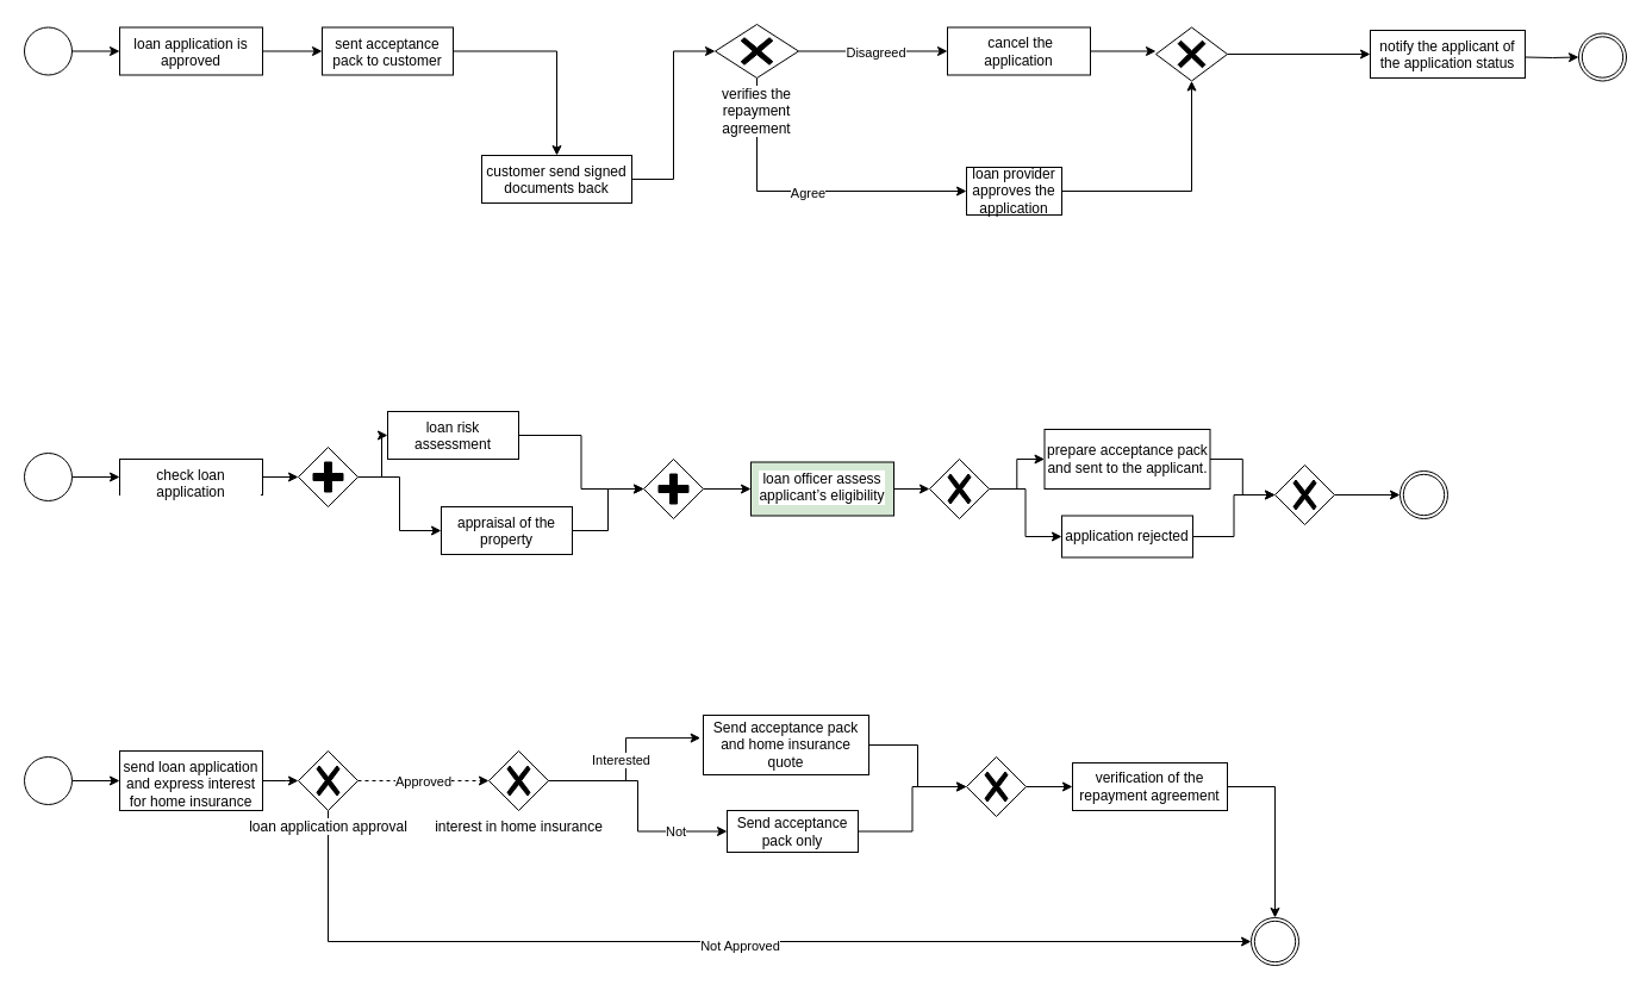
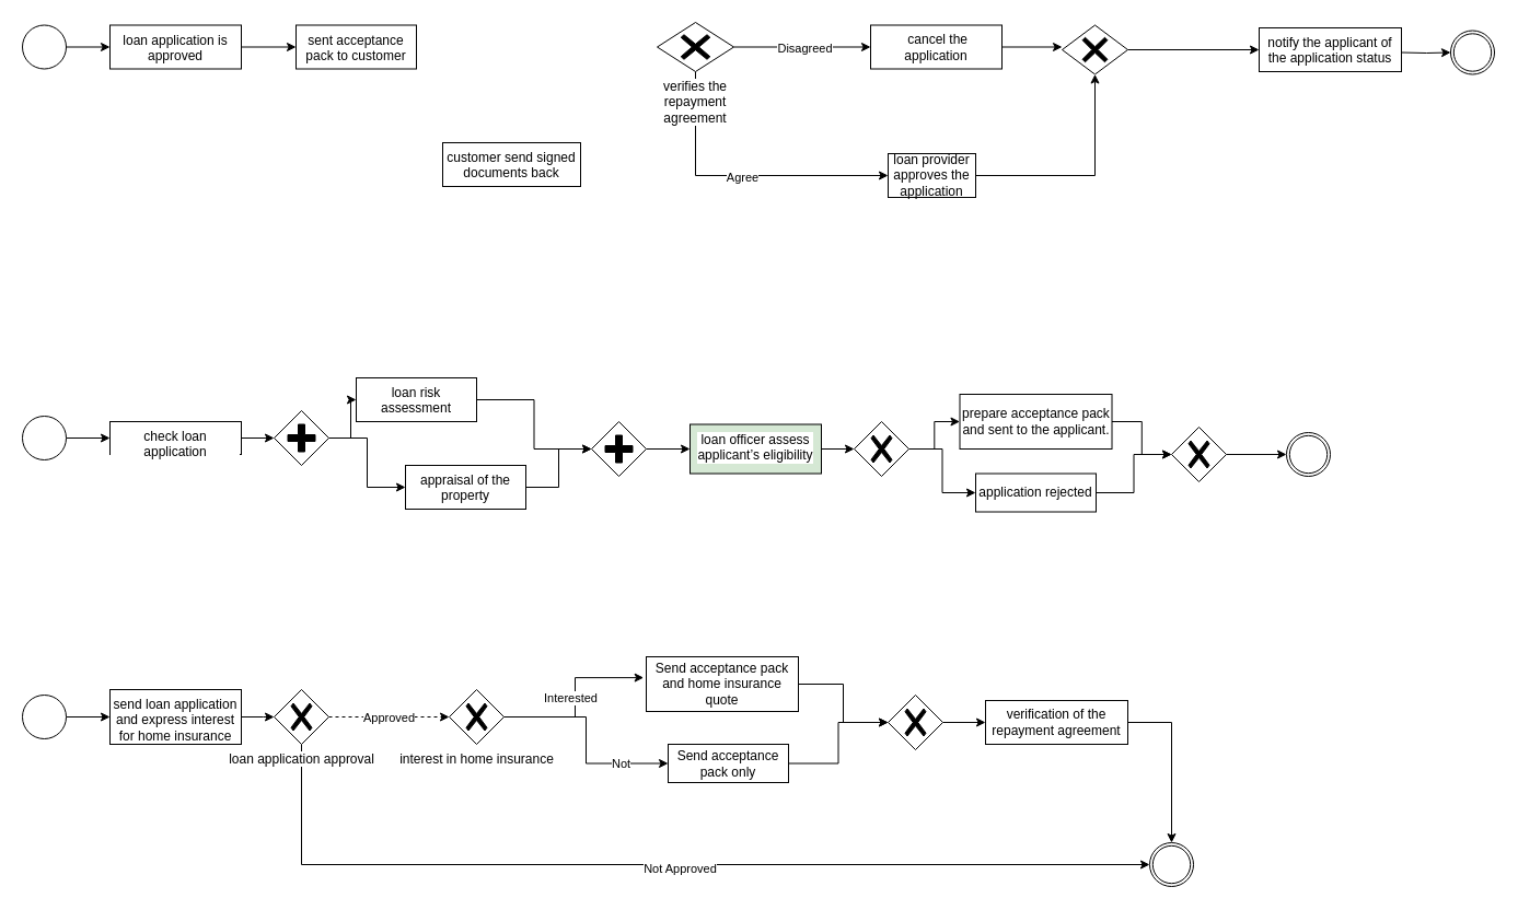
  <mxCell id="0" />
  <mxCell id="1" parent="0" />
  <mxCell id="2" value="" style="edgeStyle=orthogonalEdgeStyle;rounded=0;orthogonalLoop=1;jettySize=auto;html=1;" edge="1" parent="1" source="3" target="5"><mxGeometry relative="1" as="geometry" /></mxCell>
  <mxCell id="3" value="" style="points=[[0.145,0.145,0],[0.5,0,0],[0.855,0.145,0],[1,0.5,0],[0.855,0.855,0],[0.5,1,0],[0.145,0.855,0],[0,0.5,0]];shape=mxgraph.bpmn.event;html=1;verticalLabelPosition=bottom;labelBackgroundColor=#ffffff;verticalAlign=top;align=center;perimeter=ellipsePerimeter;outlineConnect=0;aspect=fixed;outline=standard;symbol=general;" vertex="1" parent="1"><mxGeometry x="20" y="22.5" width="40" height="40" as="geometry" /></mxCell>
  <mxCell id="4" value="" style="edgeStyle=orthogonalEdgeStyle;rounded=0;orthogonalLoop=1;jettySize=auto;html=1;" edge="1" parent="1" source="5" target="7"><mxGeometry relative="1" as="geometry" /></mxCell>
  <mxCell id="5" value="loan application is approved" style="whiteSpace=wrap;html=1;verticalAlign=top;labelBackgroundColor=#ffffff;" vertex="1" parent="1"><mxGeometry x="100" y="22.5" width="120" height="40" as="geometry" /></mxCell>
- <mxCell id="6" value="" style="edgeStyle=orthogonalEdgeStyle;rounded=0;orthogonalLoop=1;jettySize=auto;html=1;" edge="1" parent="1" source="7" target="9"><mxGeometry relative="1" as="geometry" /></mxCell>
  <mxCell id="7" value="sent acceptance pack to customer" style="whiteSpace=wrap;html=1;verticalAlign=top;labelBackgroundColor=#ffffff;" vertex="1" parent="1"><mxGeometry x="270" y="22.5" width="110" height="40" as="geometry" /></mxCell>
- <mxCell id="8" value="" style="edgeStyle=orthogonalEdgeStyle;rounded=0;orthogonalLoop=1;jettySize=auto;html=1;entryX=0;entryY=0.5;entryDx=0;entryDy=0;entryPerimeter=0;" edge="1" parent="1" source="9" target="18"><mxGeometry relative="1" as="geometry"><mxPoint x="577.5" y="42.5" as="targetPoint" /></mxGeometry></mxCell>
  <mxCell id="9" value="customer send signed documents back " style="whiteSpace=wrap;html=1;verticalAlign=top;labelBackgroundColor=#ffffff;" vertex="1" parent="1"><mxGeometry x="404" y="130" width="126" height="40" as="geometry" /></mxCell>
  <mxCell id="10" style="edgeStyle=orthogonalEdgeStyle;rounded=0;orthogonalLoop=1;jettySize=auto;html=1;entryX=0;entryY=0.5;entryDx=0;entryDy=0;" edge="1" parent="1" source="11"><mxGeometry relative="1" as="geometry"><mxPoint x="970" y="42.5" as="targetPoint" /></mxGeometry></mxCell>
  <mxCell id="11" value="&amp;nbsp;cancel the application" style="rounded=0;whiteSpace=wrap;html=1;" vertex="1" parent="1"><mxGeometry x="795" y="22.5" width="120" height="40" as="geometry" /></mxCell>
  <mxCell id="12" style="edgeStyle=orthogonalEdgeStyle;rounded=0;orthogonalLoop=1;jettySize=auto;html=1;entryX=0.5;entryY=1;entryDx=0;entryDy=0;" edge="1" parent="1" source="13" target="23"><mxGeometry relative="1" as="geometry" /></mxCell>
  <mxCell id="13" value="loan provider approves the application" style="rounded=0;whiteSpace=wrap;html=1;" vertex="1" parent="1"><mxGeometry x="811" y="140" width="80" height="40" as="geometry" /></mxCell>
  <mxCell id="14" style="edgeStyle=orthogonalEdgeStyle;rounded=0;orthogonalLoop=1;jettySize=auto;html=1;entryX=0;entryY=0.5;entryDx=0;entryDy=0;" edge="1" parent="1" source="18" target="11"><mxGeometry relative="1" as="geometry" /></mxCell>
  <mxCell id="15" value="Disagreed" style="edgeLabel;html=1;align=center;verticalAlign=middle;resizable=0;points=[];" vertex="1" connectable="0" parent="14"><mxGeometry x="0.016" y="-1" relative="1" as="geometry"><mxPoint as="offset" /></mxGeometry></mxCell>
  <mxCell id="16" style="edgeStyle=orthogonalEdgeStyle;rounded=0;orthogonalLoop=1;jettySize=auto;html=1;entryX=0;entryY=0.5;entryDx=0;entryDy=0;exitX=0.5;exitY=1;exitDx=0;exitDy=0;" edge="1" parent="1" source="18" target="13"><mxGeometry relative="1" as="geometry"><mxPoint x="590" y="-70" as="targetPoint" /></mxGeometry></mxCell>
  <mxCell id="17" value="Agree" style="edgeLabel;html=1;align=center;verticalAlign=middle;resizable=0;points=[];" vertex="1" connectable="0" parent="16"><mxGeometry x="0.005" y="-1" relative="1" as="geometry"><mxPoint x="1" as="offset" /></mxGeometry></mxCell>
  <mxCell id="18" value="verifies the repayment agreement" style="whiteSpace=wrap;html=1;points=[[0.25,0.25,0],[0.5,0,0],[0.75,0.25,0],[1,0.5,0],[0.75,0.75,0],[0.5,1,0],[0.25,0.75,0],[0,0.5,0]];shape=mxgraph.bpmn.gateway2;verticalLabelPosition=bottom;labelBackgroundColor=#ffffff;verticalAlign=top;perimeter=rhombusPerimeter;outlineConnect=0;outline=none;symbol=none;gwType=exclusive;" vertex="1" parent="1"><mxGeometry x="600" y="20" width="70" height="45" as="geometry" /></mxCell>
  <mxCell id="19" value="" style="points=[[0.145,0.145,0],[0.5,0,0],[0.855,0.145,0],[1,0.5,0],[0.855,0.855,0],[0.5,1,0],[0.145,0.855,0],[0,0.5,0]];shape=mxgraph.bpmn.event;html=1;verticalLabelPosition=bottom;labelBackgroundColor=#ffffff;verticalAlign=top;align=center;perimeter=ellipsePerimeter;outlineConnect=0;aspect=fixed;outline=throwing;symbol=general;" vertex="1" parent="1"><mxGeometry x="1325" y="27.5" width="40" height="40" as="geometry" /></mxCell>
  <mxCell id="20" value="notify the applicant of the application status" style="whiteSpace=wrap;html=1;verticalAlign=top;labelBackgroundColor=#ffffff;" vertex="1" parent="1"><mxGeometry x="1150" y="25" width="130" height="40" as="geometry" /></mxCell>
  <mxCell id="21" style="edgeStyle=orthogonalEdgeStyle;rounded=0;orthogonalLoop=1;jettySize=auto;html=1;entryX=0;entryY=0.5;entryDx=0;entryDy=0;entryPerimeter=0;" edge="1" parent="1" target="19"><mxGeometry relative="1" as="geometry"><mxPoint x="1280" y="47.5" as="sourcePoint" /></mxGeometry></mxCell>
  <mxCell id="22" value="" style="edgeStyle=orthogonalEdgeStyle;rounded=0;orthogonalLoop=1;jettySize=auto;html=1;" edge="1" parent="1" source="23" target="20"><mxGeometry relative="1" as="geometry" /></mxCell>
  <mxCell id="23" value="" style="whiteSpace=wrap;html=1;points=[[0.25,0.25,0],[0.5,0,0],[0.75,0.25,0],[1,0.5,0],[0.75,0.75,0],[0.5,1,0],[0.25,0.75,0],[0,0.5,0]];shape=mxgraph.bpmn.gateway2;verticalLabelPosition=bottom;labelBackgroundColor=#ffffff;verticalAlign=top;perimeter=rhombusPerimeter;outlineConnect=0;outline=none;symbol=none;gwType=exclusive;" vertex="1" parent="1"><mxGeometry x="970" y="22.5" width="60" height="45" as="geometry" /></mxCell>
  <mxCell id="24" value="" style="edgeStyle=orthogonalEdgeStyle;rounded=0;orthogonalLoop=1;jettySize=auto;html=1;" edge="1" parent="1" source="25" target="26"><mxGeometry relative="1" as="geometry" /></mxCell>
  <mxCell id="25" value="" style="points=[[0.145,0.145,0],[0.5,0,0],[0.855,0.145,0],[1,0.5,0],[0.855,0.855,0],[0.5,1,0],[0.145,0.855,0],[0,0.5,0]];shape=mxgraph.bpmn.event;html=1;verticalLabelPosition=bottom;labelBackgroundColor=#ffffff;verticalAlign=top;align=center;perimeter=ellipsePerimeter;outlineConnect=0;aspect=fixed;outline=standard;symbol=general;" vertex="1" parent="1"><mxGeometry x="20" y="380" width="40" height="40" as="geometry" /></mxCell>
  <mxCell id="26" value="check loan application " style="whiteSpace=wrap;html=1;verticalAlign=top;labelBackgroundColor=#ffffff;" vertex="1" parent="1"><mxGeometry x="100" y="385" width="120" height="30" as="geometry" /></mxCell>
  <mxCell id="27" style="edgeStyle=orthogonalEdgeStyle;rounded=0;orthogonalLoop=1;jettySize=auto;html=1;entryX=0;entryY=0.5;entryDx=0;entryDy=0;" edge="1" parent="1" source="29" target="31"><mxGeometry relative="1" as="geometry"><mxPoint x="330" y="340" as="targetPoint" /></mxGeometry></mxCell>
  <mxCell id="28" style="edgeStyle=orthogonalEdgeStyle;rounded=0;orthogonalLoop=1;jettySize=auto;html=1;entryX=0;entryY=0.5;entryDx=0;entryDy=0;" edge="1" parent="1" source="29" target="32"><mxGeometry relative="1" as="geometry"><mxPoint x="300" y="500" as="targetPoint" /></mxGeometry></mxCell>
  <mxCell id="29" value="" style="points=[[0.25,0.25,0],[0.5,0,0],[0.75,0.25,0],[1,0.5,0],[0.75,0.75,0],[0.5,1,0],[0.25,0.75,0],[0,0.5,0]];shape=mxgraph.bpmn.gateway2;html=1;verticalLabelPosition=bottom;labelBackgroundColor=#ffffff;verticalAlign=top;align=center;perimeter=rhombusPerimeter;outlineConnect=0;outline=none;symbol=none;gwType=parallel;" vertex="1" parent="1"><mxGeometry x="250" y="375" width="50" height="50" as="geometry" /></mxCell>
  <mxCell id="30" style="edgeStyle=orthogonalEdgeStyle;rounded=0;orthogonalLoop=1;jettySize=auto;html=1;entryX=0;entryY=0.5;entryDx=0;entryDy=0;entryPerimeter=0;" edge="1" parent="1" source="26" target="29"><mxGeometry relative="1" as="geometry" /></mxCell>
  <mxCell id="31" value="loan risk assessment" style="whiteSpace=wrap;html=1;verticalAlign=top;labelBackgroundColor=#ffffff;" vertex="1" parent="1"><mxGeometry x="325" y="345" width="110" height="40" as="geometry" /></mxCell>
  <mxCell id="32" value="appraisal of the property" style="whiteSpace=wrap;html=1;verticalAlign=top;labelBackgroundColor=#ffffff;" vertex="1" parent="1"><mxGeometry x="370" y="425" width="110" height="40" as="geometry" /></mxCell>
  <mxCell id="33" style="edgeStyle=orthogonalEdgeStyle;rounded=0;orthogonalLoop=1;jettySize=auto;html=1;" edge="1" parent="1" source="34" target="38"><mxGeometry relative="1" as="geometry" /></mxCell>
  <mxCell id="34" value="" style="points=[[0.25,0.25,0],[0.5,0,0],[0.75,0.25,0],[1,0.5,0],[0.75,0.75,0],[0.5,1,0],[0.25,0.75,0],[0,0.5,0]];shape=mxgraph.bpmn.gateway2;html=1;verticalLabelPosition=bottom;labelBackgroundColor=#ffffff;verticalAlign=top;align=center;perimeter=rhombusPerimeter;outlineConnect=0;outline=none;symbol=none;gwType=parallel;" vertex="1" parent="1"><mxGeometry x="540" y="385" width="50" height="50" as="geometry" /></mxCell>
  <mxCell id="35" style="edgeStyle=orthogonalEdgeStyle;rounded=0;orthogonalLoop=1;jettySize=auto;html=1;entryX=0;entryY=0.5;entryDx=0;entryDy=0;entryPerimeter=0;" edge="1" parent="1" source="31" target="34"><mxGeometry relative="1" as="geometry" /></mxCell>
  <mxCell id="36" style="edgeStyle=orthogonalEdgeStyle;rounded=0;orthogonalLoop=1;jettySize=auto;html=1;entryX=0;entryY=0.5;entryDx=0;entryDy=0;entryPerimeter=0;" edge="1" parent="1" source="32" target="34"><mxGeometry relative="1" as="geometry" /></mxCell>
  <mxCell id="37" style="edgeStyle=orthogonalEdgeStyle;rounded=0;orthogonalLoop=1;jettySize=auto;html=1;" edge="1" parent="1" source="38" target="41"><mxGeometry relative="1" as="geometry" /></mxCell>
  <mxCell id="38" value="loan officer assess &lt;br&gt;applicant’s eligibility" style="whiteSpace=wrap;html=1;verticalAlign=top;labelBackgroundColor=#ffffff;fillColor=#d5e8d4;" vertex="1" parent="1"><mxGeometry x="630" y="387.5" width="120" height="45" as="geometry" /></mxCell>
  <mxCell id="39" style="edgeStyle=orthogonalEdgeStyle;rounded=0;orthogonalLoop=1;jettySize=auto;html=1;entryX=0;entryY=0.5;entryDx=0;entryDy=0;" edge="1" parent="1" source="41" target="43"><mxGeometry relative="1" as="geometry" /></mxCell>
  <mxCell id="40" style="edgeStyle=orthogonalEdgeStyle;rounded=0;orthogonalLoop=1;jettySize=auto;html=1;entryX=0;entryY=0.5;entryDx=0;entryDy=0;" edge="1" parent="1" source="41" target="44"><mxGeometry relative="1" as="geometry" /></mxCell>
  <mxCell id="41" value="" style="points=[[0.25,0.25,0],[0.5,0,0],[0.75,0.25,0],[1,0.5,0],[0.75,0.75,0],[0.5,1,0],[0.25,0.75,0],[0,0.5,0]];shape=mxgraph.bpmn.gateway2;html=1;verticalLabelPosition=bottom;labelBackgroundColor=#ffffff;verticalAlign=top;align=center;perimeter=rhombusPerimeter;outlineConnect=0;outline=none;symbol=none;gwType=exclusive;" vertex="1" parent="1"><mxGeometry x="780" y="385" width="50" height="50" as="geometry" /></mxCell>
  <mxCell id="42" style="edgeStyle=orthogonalEdgeStyle;rounded=0;orthogonalLoop=1;jettySize=auto;html=1;" edge="1" parent="1" source="43" target="47"><mxGeometry relative="1" as="geometry" /></mxCell>
  <mxCell id="43" value="prepare acceptance pack and sent to the applicant." style="rounded=0;whiteSpace=wrap;html=1;" vertex="1" parent="1"><mxGeometry x="876.5" y="360" width="139" height="50" as="geometry" /></mxCell>
  <mxCell id="44" value="application rejected" style="rounded=0;whiteSpace=wrap;html=1;" vertex="1" parent="1"><mxGeometry x="891" y="432.5" width="110" height="35" as="geometry" /></mxCell>
  <mxCell id="45" value="" style="points=[[0.145,0.145,0],[0.5,0,0],[0.855,0.145,0],[1,0.5,0],[0.855,0.855,0],[0.5,1,0],[0.145,0.855,0],[0,0.5,0]];shape=mxgraph.bpmn.event;html=1;verticalLabelPosition=bottom;labelBackgroundColor=#ffffff;verticalAlign=top;align=center;perimeter=ellipsePerimeter;outlineConnect=0;aspect=fixed;outline=throwing;symbol=general;" vertex="1" parent="1"><mxGeometry x="1175" y="395" width="40" height="40" as="geometry" /></mxCell>
  <mxCell id="46" style="edgeStyle=orthogonalEdgeStyle;rounded=0;orthogonalLoop=1;jettySize=auto;html=1;" edge="1" parent="1" source="47" target="45"><mxGeometry relative="1" as="geometry" /></mxCell>
  <mxCell id="47" value="" style="points=[[0.25,0.25,0],[0.5,0,0],[0.75,0.25,0],[1,0.5,0],[0.75,0.75,0],[0.5,1,0],[0.25,0.75,0],[0,0.5,0]];shape=mxgraph.bpmn.gateway2;html=1;verticalLabelPosition=bottom;labelBackgroundColor=#ffffff;verticalAlign=top;align=center;perimeter=rhombusPerimeter;outlineConnect=0;outline=none;symbol=none;gwType=exclusive;" vertex="1" parent="1"><mxGeometry x="1070" y="390" width="50" height="50" as="geometry" /></mxCell>
  <mxCell id="48" style="edgeStyle=orthogonalEdgeStyle;rounded=0;orthogonalLoop=1;jettySize=auto;html=1;entryX=0;entryY=0.5;entryDx=0;entryDy=0;entryPerimeter=0;" edge="1" parent="1" source="44" target="47"><mxGeometry relative="1" as="geometry" /></mxCell>
  <mxCell id="49" value="" style="edgeStyle=orthogonalEdgeStyle;rounded=0;orthogonalLoop=1;jettySize=auto;html=1;" edge="1" parent="1" source="50" target="51"><mxGeometry relative="1" as="geometry" /></mxCell>
  <mxCell id="50" value="" style="points=[[0.145,0.145,0],[0.5,0,0],[0.855,0.145,0],[1,0.5,0],[0.855,0.855,0],[0.5,1,0],[0.145,0.855,0],[0,0.5,0]];shape=mxgraph.bpmn.event;html=1;verticalLabelPosition=bottom;labelBackgroundColor=#ffffff;verticalAlign=top;align=center;perimeter=ellipsePerimeter;outlineConnect=0;aspect=fixed;outline=standard;symbol=general;" vertex="1" parent="1"><mxGeometry x="20" y="635" width="40" height="40" as="geometry" /></mxCell>
  <mxCell id="51" value="send loan application and express interest for home insurance" style="whiteSpace=wrap;html=1;verticalAlign=top;labelBackgroundColor=#ffffff;" vertex="1" parent="1"><mxGeometry x="100" y="630" width="120" height="50" as="geometry" /></mxCell>
  <mxCell id="52" style="edgeStyle=orthogonalEdgeStyle;rounded=0;orthogonalLoop=1;jettySize=auto;html=1;entryX=0;entryY=0.5;entryDx=0;entryDy=0;entryPerimeter=0;" edge="1" parent="1" source="51"><mxGeometry relative="1" as="geometry"><mxPoint x="250" y="655" as="targetPoint" /></mxGeometry></mxCell>
  <mxCell id="53" value="Send acceptance pack and home insurance quote" style="rounded=0;whiteSpace=wrap;html=1;" vertex="1" parent="1"><mxGeometry x="590" y="600" width="139" height="50" as="geometry" /></mxCell>
  <mxCell id="54" value="Send acceptance pack only" style="rounded=0;whiteSpace=wrap;html=1;" vertex="1" parent="1"><mxGeometry x="610" y="680" width="110" height="35" as="geometry" /></mxCell>
  <mxCell id="55" value="" style="points=[[0.145,0.145,0],[0.5,0,0],[0.855,0.145,0],[1,0.5,0],[0.855,0.855,0],[0.5,1,0],[0.145,0.855,0],[0,0.5,0]];shape=mxgraph.bpmn.event;html=1;verticalLabelPosition=bottom;labelBackgroundColor=#ffffff;verticalAlign=top;align=center;perimeter=ellipsePerimeter;outlineConnect=0;aspect=fixed;outline=throwing;symbol=general;" vertex="1" parent="1"><mxGeometry x="1050" y="770" width="40" height="40" as="geometry" /></mxCell>
  <mxCell id="56" style="edgeStyle=orthogonalEdgeStyle;rounded=0;orthogonalLoop=1;jettySize=auto;html=1;entryX=0;entryY=0.5;entryDx=0;entryDy=0;" edge="1" parent="1" source="58" target="54"><mxGeometry relative="1" as="geometry" /></mxCell>
  <mxCell id="57" value="Not" style="edgeLabel;html=1;align=center;verticalAlign=middle;resizable=0;points=[];" vertex="1" connectable="0" parent="56"><mxGeometry x="0.549" relative="1" as="geometry"><mxPoint as="offset" /></mxGeometry></mxCell>
  <mxCell id="58" value="interest in home insurance" style="points=[[0.25,0.25,0],[0.5,0,0],[0.75,0.25,0],[1,0.5,0],[0.75,0.75,0],[0.5,1,0],[0.25,0.75,0],[0,0.5,0]];shape=mxgraph.bpmn.gateway2;html=1;verticalLabelPosition=bottom;labelBackgroundColor=#ffffff;verticalAlign=top;align=center;perimeter=rhombusPerimeter;outlineConnect=0;outline=none;symbol=none;gwType=exclusive;" vertex="1" parent="1"><mxGeometry x="410" y="630" width="50" height="50" as="geometry" /></mxCell>
  <mxCell id="59" style="edgeStyle=orthogonalEdgeStyle;rounded=0;orthogonalLoop=1;jettySize=auto;html=1;entryX=0;entryY=0.5;entryDx=0;entryDy=0;entryPerimeter=0;" edge="1" parent="1" source="63" target="55"><mxGeometry relative="1" as="geometry"><Array as="points"><mxPoint x="275" y="790" /></Array></mxGeometry></mxCell>
  <mxCell id="60" value="Not Approved" style="edgeLabel;html=1;align=center;verticalAlign=middle;resizable=0;points=[];" vertex="1" connectable="0" parent="59"><mxGeometry x="0.027" y="-3" relative="1" as="geometry"><mxPoint x="1" as="offset" /></mxGeometry></mxCell>
  <mxCell id="61" style="edgeStyle=orthogonalEdgeStyle;rounded=0;orthogonalLoop=1;jettySize=auto;html=1;entryX=0;entryY=0.5;entryDx=0;entryDy=0;entryPerimeter=0;dashed=1;" edge="1" parent="1" source="63" target="58"><mxGeometry relative="1" as="geometry"><mxPoint x="350" y="655" as="targetPoint" /></mxGeometry></mxCell>
  <mxCell id="62" value="Approved" style="edgeLabel;html=1;align=center;verticalAlign=middle;resizable=0;points=[];" vertex="1" connectable="0" parent="61"><mxGeometry x="-0.063" relative="1" as="geometry"><mxPoint x="2" as="offset" /></mxGeometry></mxCell>
  <mxCell id="63" value=" loan application approval" style="points=[[0.25,0.25,0],[0.5,0,0],[0.75,0.25,0],[1,0.5,0],[0.75,0.75,0],[0.5,1,0],[0.25,0.75,0],[0,0.5,0]];shape=mxgraph.bpmn.gateway2;html=1;verticalLabelPosition=bottom;labelBackgroundColor=#ffffff;verticalAlign=top;align=center;perimeter=rhombusPerimeter;outlineConnect=0;outline=none;symbol=none;gwType=exclusive;" vertex="1" parent="1"><mxGeometry x="250" y="630" width="50" height="50" as="geometry" /></mxCell>
  <mxCell id="64" style="edgeStyle=orthogonalEdgeStyle;rounded=0;orthogonalLoop=1;jettySize=auto;html=1;entryX=-0.017;entryY=0.382;entryDx=0;entryDy=0;entryPerimeter=0;" edge="1" parent="1" source="58" target="53"><mxGeometry relative="1" as="geometry" /></mxCell>
  <mxCell id="65" value="Interested" style="edgeLabel;html=1;align=center;verticalAlign=middle;resizable=0;points=[];" vertex="1" connectable="0" parent="64"><mxGeometry x="0.021" y="5" relative="1" as="geometry"><mxPoint as="offset" /></mxGeometry></mxCell>
  <mxCell id="66" style="edgeStyle=orthogonalEdgeStyle;rounded=0;orthogonalLoop=1;jettySize=auto;html=1;entryX=0;entryY=0.5;entryDx=0;entryDy=0;" edge="1" parent="1" source="67" target="71"><mxGeometry relative="1" as="geometry" /></mxCell>
  <mxCell id="67" value="" style="points=[[0.25,0.25,0],[0.5,0,0],[0.75,0.25,0],[1,0.5,0],[0.75,0.75,0],[0.5,1,0],[0.25,0.75,0],[0,0.5,0]];shape=mxgraph.bpmn.gateway2;html=1;verticalLabelPosition=bottom;labelBackgroundColor=#ffffff;verticalAlign=top;align=center;perimeter=rhombusPerimeter;outlineConnect=0;outline=none;symbol=none;gwType=exclusive;" vertex="1" parent="1"><mxGeometry x="811" y="635" width="50" height="50" as="geometry" /></mxCell>
  <mxCell id="68" style="edgeStyle=orthogonalEdgeStyle;rounded=0;orthogonalLoop=1;jettySize=auto;html=1;entryX=0;entryY=0.5;entryDx=0;entryDy=0;entryPerimeter=0;" edge="1" parent="1" source="53" target="67"><mxGeometry relative="1" as="geometry" /></mxCell>
  <mxCell id="69" style="edgeStyle=orthogonalEdgeStyle;rounded=0;orthogonalLoop=1;jettySize=auto;html=1;entryX=0;entryY=0.5;entryDx=0;entryDy=0;entryPerimeter=0;" edge="1" parent="1" source="54" target="67"><mxGeometry relative="1" as="geometry" /></mxCell>
  <mxCell id="70" style="edgeStyle=orthogonalEdgeStyle;rounded=0;orthogonalLoop=1;jettySize=auto;html=1;" edge="1" parent="1" source="71" target="55"><mxGeometry relative="1" as="geometry" /></mxCell>
  <mxCell id="71" value="verification of the repayment agreement" style="rounded=0;whiteSpace=wrap;html=1;" vertex="1" parent="1"><mxGeometry x="900" y="640" width="130" height="40" as="geometry" /></mxCell>
